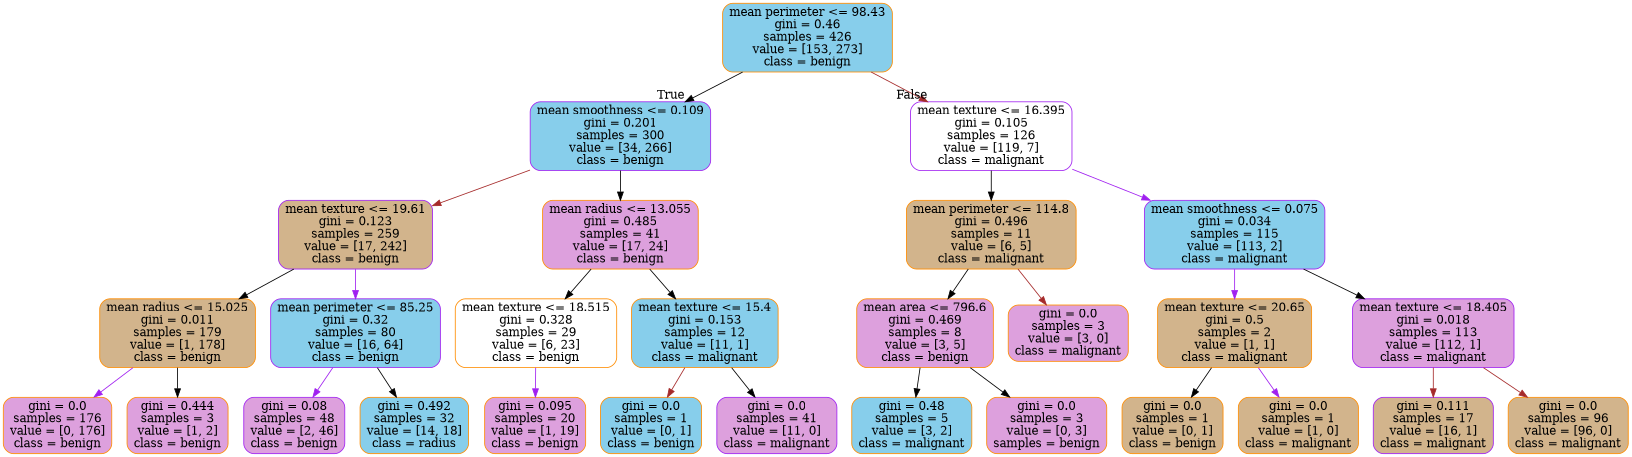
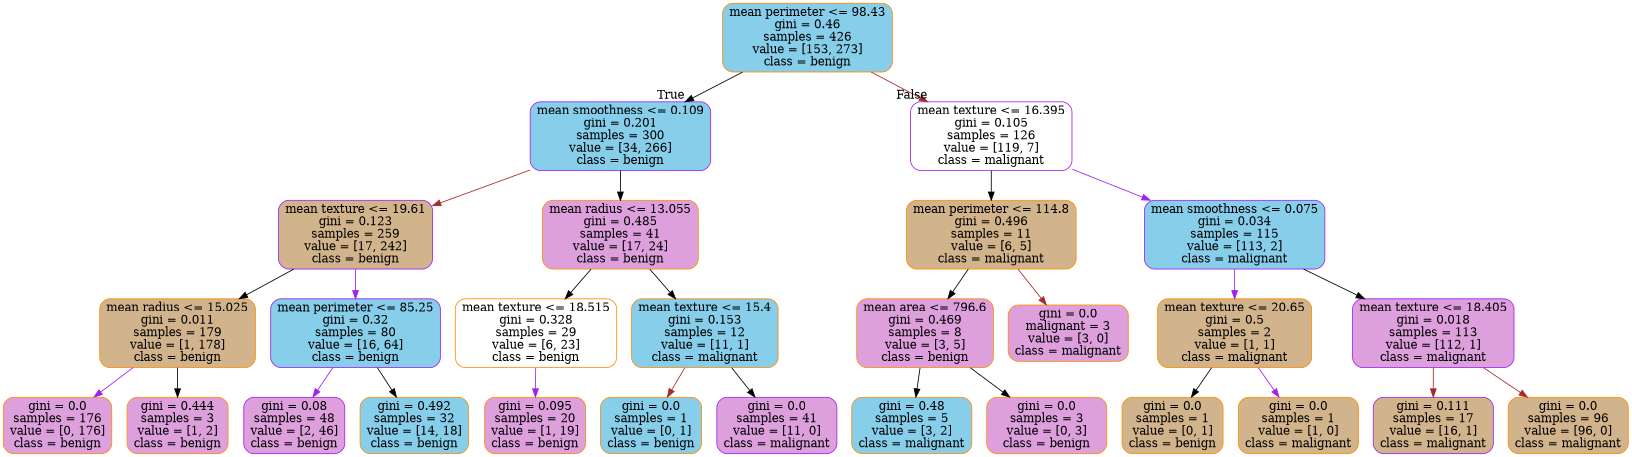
  digraph {
    fontname="DejaVu Serif"
    node [color=darkorange fillcolor=plum fontname="DejaVu Serif" shape=box style="filled, rounded"]
    edge [color=black fontname="DejaVu Serif"]
    n1 [fillcolor=skyblue label="mean perimeter <= 98.43\ngini = 0.46\nsamples = 426\nvalue = [153, 273]\nclass = benign"]
    n2 [color=purple fillcolor=skyblue label="mean smoothness <= 0.109\ngini = 0.201\nsamples = 300\nvalue = [34, 266]\nclass = benign"]
    n3 [color=purple fillcolor=white label="mean texture <= 16.395\ngini = 0.105\nsamples = 126\nvalue = [119, 7]\nclass = malignant"]
    n4 [color=purple fillcolor=tan label="mean texture <= 19.61\ngini = 0.123\nsamples = 259\nvalue = [17, 242]\nclass = benign"]
    n5 [label="mean radius <= 13.055\ngini = 0.485\nsamples = 41\nvalue = [17, 24]\nclass = benign"]
    n6 [fillcolor=tan label="mean perimeter <= 114.8\ngini = 0.496\nsamples = 11\nvalue = [6, 5]\nclass = malignant"]
    n7 [color=purple fillcolor=skyblue label="mean smoothness <= 0.075\ngini = 0.034\nsamples = 115\nvalue = [113, 2]\nclass = malignant"]
    n8 [fillcolor=tan label="mean radius <= 15.025\ngini = 0.011\nsamples = 179\nvalue = [1, 178]\nclass = benign"]
    n9 [color=purple fillcolor=skyblue label="mean perimeter <= 85.25\ngini = 0.32\nsamples = 80\nvalue = [16, 64]\nclass = benign"]
    n10 [fillcolor=white label="mean texture <= 18.515\ngini = 0.328\nsamples = 29\nvalue = [6, 23]\nclass = benign"]
    n11 [fillcolor=skyblue label="mean texture <= 15.4\ngini = 0.153\nsamples = 12\nvalue = [11, 1]\nclass = malignant"]
    n12 [label="gini = 0.0\nsamples = 176\nvalue = [0, 176]\nclass = benign"]
    n13 [label="gini = 0.444\nsamples = 3\nvalue = [1, 2]\nclass = benign"]
    n14 [color=purple label="gini = 0.08\nsamples = 48\nvalue = [2, 46]\nclass = benign"]
-   n15 [fillcolor=skyblue label="gini = 0.492\nsamples = 32\nvalue = [14, 18]\nclass = radius"]
+   n15 [fillcolor=skyblue label="gini = 0.492\nsamples = 32\nvalue = [14, 18]\nclass = benign"]
    n16 [label="gini = 0.095\nsamples = 20\nvalue = [1, 19]\nclass = benign"]
    n17 [fillcolor=skyblue label="gini = 0.0\nsamples = 1\nvalue = [0, 1]\nclass = benign"]
    n18 [color=purple label="gini = 0.0\nsamples = 41\nvalue = [11, 0]\nclass = malignant"]
    n19 [label="mean area <= 796.6\ngini = 0.469\nsamples = 8\nvalue = [3, 5]\nclass = benign"]
-   n20 [label="gini = 0.0\nsamples = 3\nvalue = [3, 0]\nclass = malignant"]
+   n20 [label="gini = 0.0\nmalignant = 3\nvalue = [3, 0]\nclass = malignant"]
    n21 [fillcolor=tan label="mean texture <= 20.65\ngini = 0.5\nsamples = 2\nvalue = [1, 1]\nclass = malignant"]
    n22 [color=purple label="mean texture <= 18.405\ngini = 0.018\nsamples = 113\nvalue = [112, 1]\nclass = malignant"]
    n23 [fillcolor=skyblue label="gini = 0.48\nsamples = 5\nvalue = [3, 2]\nclass = malignant"]
-   n24 [label="gini = 0.0\nsamples = 3\nvalue = [0, 3]\nsamples = benign"]
+   n24 [label="gini = 0.0\nsamples = 3\nvalue = [0, 3]\nclass = benign"]
    n25 [fillcolor=tan label="gini = 0.0\nsamples = 1\nvalue = [0, 1]\nclass = benign"]
    n26 [fillcolor=tan label="gini = 0.0\nsamples = 1\nvalue = [1, 0]\nclass = malignant"]
    n27 [color=purple fillcolor=tan label="gini = 0.111\nsamples = 17\nvalue = [16, 1]\nclass = malignant"]
    n28 [fillcolor=tan label="gini = 0.0\nsamples = 96\nvalue = [96, 0]\nclass = malignant"]
    n1 -> n2 [headlabel=True labelangle=45 labeldistance=2.5]
    n1 -> n3 [color=brown headlabel=False labelangle=-45 labeldistance=2.5]
    n2 -> n4 [color=brown]
    n2 -> n5
    n3 -> n6
    n3 -> n7 [color=purple]
    n4 -> n8
    n4 -> n9 [color=purple]
    n5 -> n10
    n5 -> n11
    n6 -> n19
    n6 -> n20 [color=brown]
    n7 -> n21 [color=purple]
    n7 -> n22
    n8 -> n12 [color=purple]
    n8 -> n13
    n9 -> n14 [color=purple]
    n9 -> n15
    n10 -> n16 [color=purple]
    n11 -> n17 [color=brown]
    n11 -> n18
    n19 -> n23
    n19 -> n24
    n21 -> n25
    n21 -> n26 [color=purple]
    n22 -> n27 [color=brown]
    n22 -> n28 [color=brown]
  }
